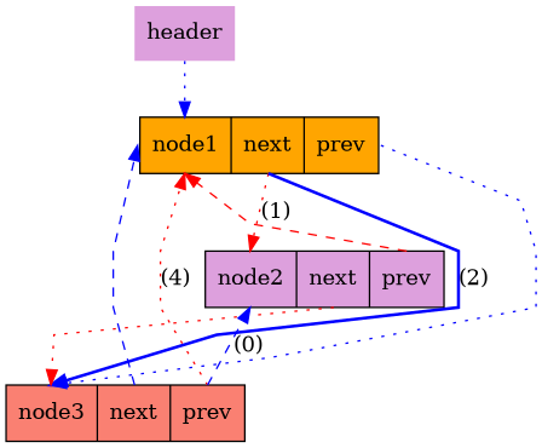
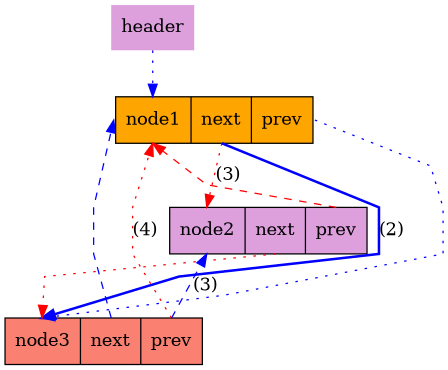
  digraph {
    splines=polyline
    node [fillcolor=plum shape=record style=filled]
    edge [color=blue headport=p1 style=dotted tailport=p2]
    header [shape=plaintext]
    n2 [fillcolor=orange label="<p1> node1 |<p2> next|<p3>prev "]
    n3 [label="<p1> node2 |<p2> next|<p3>prev "]
    n4 [fillcolor=salmon label="<p1> node3 |<p2> next|<p3>prev "]
    header -> n2
-   n2 -> n3 [color=red label="(1)"]
+   n2 -> n3 [color=red label="(3)"]
    n2 -> n4 [tailport=p3]
    n2 -> n4 [label="(2)" style=bold]
    n3 -> n2 [color=red style=dashed tailport=p3]
    n3 -> n4 [color=red]
    n4 -> n2 [style=dashed]
    n4 -> n2 [color=red label="(4)" tailport=p3]
-   n4 -> n3 [label="(0)" style=dashed tailport=p3]
+   n4 -> n3 [label="(3)" style=dashed tailport=p3]
  }
